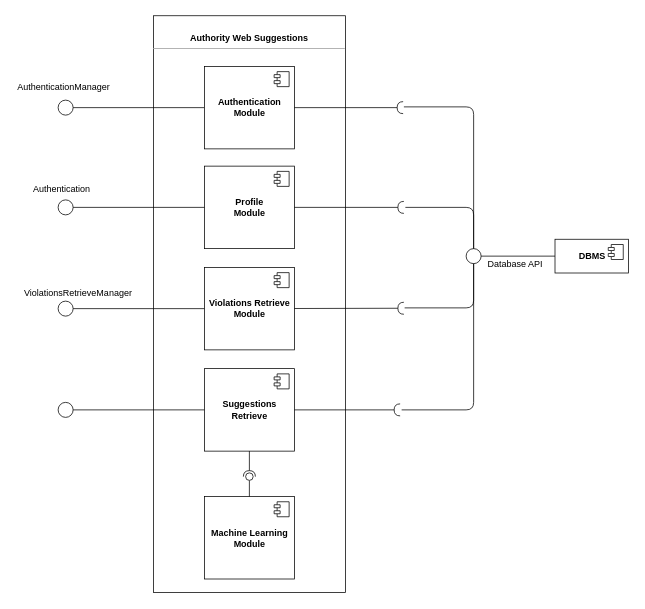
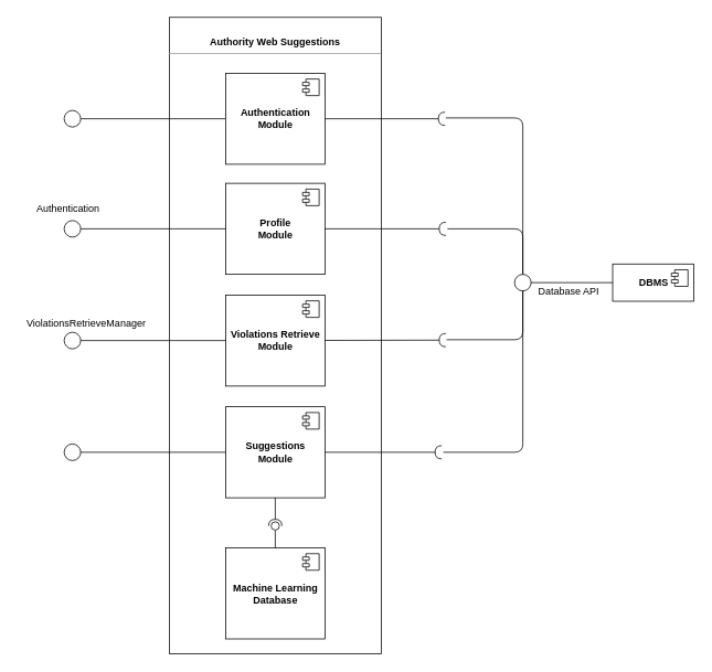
  <mxCell id="0" />
  <mxCell id="1" parent="0" />
  <mxCell id="2" value="&lt;p style=&quot;margin: 0px ; margin-top: 4px ; text-align: center&quot;&gt;&lt;b&gt;&lt;br&gt;&lt;/b&gt;&lt;/p&gt;&lt;p style=&quot;margin: 0px ; margin-top: 4px ; text-align: center&quot;&gt;&lt;b&gt;Authority Web Suggestions&lt;/b&gt;&lt;br&gt;&lt;/p&gt;&lt;hr size=&quot;1&quot;&gt;&lt;p style=&quot;margin: 0px ; margin-left: 4px&quot;&gt;&lt;br&gt;&lt;/p&gt;" style="verticalAlign=top;align=left;overflow=fill;fontSize=12;fontFamily=Helvetica;html=1;" parent="1" vertex="1"><mxGeometry x="204" y="20.5" width="256" height="769" as="geometry" /></mxCell>
  <mxCell id="3" value="&lt;b&gt;Profile&lt;br&gt;Module&lt;br&gt;&lt;/b&gt;" style="html=1;" parent="1" vertex="1"><mxGeometry x="272" y="221" width="120" height="110" as="geometry" /></mxCell>
  <mxCell id="4" value="" style="shape=component;jettyWidth=8;jettyHeight=4;" parent="3" vertex="1"><mxGeometry x="1" width="20" height="20" relative="1" as="geometry"><mxPoint x="-27" y="7" as="offset" /></mxGeometry></mxCell>
  <mxCell id="5" value="" style="edgeStyle=orthogonalEdgeStyle;rounded=0;orthogonalLoop=1;jettySize=auto;html=1;endArrow=none;endFill=0;exitX=1;exitY=0.5;exitDx=0;exitDy=0;exitPerimeter=0;" parent="1" source="6" target="13" edge="1"><mxGeometry relative="1" as="geometry"><mxPoint x="207" y="131.143" as="sourcePoint" /><mxPoint x="272" y="131" as="targetPoint" /><Array as="points" /></mxGeometry></mxCell>
  <mxCell id="6" value="" style="verticalLabelPosition=bottom;verticalAlign=top;html=1;strokeWidth=1;shape=mxgraph.flowchart.on-page_reference;fillColor=none;strokeColor=#000000;" parent="1" vertex="1"><mxGeometry x="77" y="133" width="20" height="20" as="geometry" /></mxCell>
- <mxCell id="7" value="&lt;b&gt;Suggestions&lt;br&gt;Retrieve&lt;br&gt;&lt;/b&gt;" style="html=1;" parent="1" vertex="1"><mxGeometry x="272" y="491" width="120" height="110" as="geometry" /></mxCell>
+ <mxCell id="7" value="&lt;b&gt;Suggestions&lt;br&gt;Module&lt;br&gt;&lt;/b&gt;" style="html=1;" parent="1" vertex="1"><mxGeometry x="272" y="491" width="120" height="110" as="geometry" /></mxCell>
  <mxCell id="8" value="" style="shape=component;jettyWidth=8;jettyHeight=4;" parent="7" vertex="1"><mxGeometry x="1" width="20" height="20" relative="1" as="geometry"><mxPoint x="-27" y="7" as="offset" /></mxGeometry></mxCell>
  <mxCell id="9" value="" style="edgeStyle=orthogonalEdgeStyle;rounded=0;orthogonalLoop=1;jettySize=auto;html=1;endArrow=none;endFill=0;" parent="1" source="10" target="3" edge="1"><mxGeometry relative="1" as="geometry"><mxPoint x="177" y="406" as="targetPoint" /></mxGeometry></mxCell>
  <mxCell id="10" value="" style="verticalLabelPosition=bottom;verticalAlign=top;html=1;strokeWidth=1;shape=mxgraph.flowchart.on-page_reference;fillColor=none;strokeColor=#000000;" parent="1" vertex="1"><mxGeometry x="77" y="266" width="20" height="20" as="geometry" /></mxCell>
  <mxCell id="11" value="" style="edgeStyle=orthogonalEdgeStyle;rounded=0;orthogonalLoop=1;jettySize=auto;html=1;endArrow=none;endFill=0;entryX=0;entryY=0.5;entryDx=0;entryDy=0;" parent="1" source="12" target="7" edge="1"><mxGeometry relative="1" as="geometry"><mxPoint x="177" y="536" as="targetPoint" /></mxGeometry></mxCell>
  <mxCell id="12" value="" style="verticalLabelPosition=bottom;verticalAlign=top;html=1;strokeWidth=1;shape=mxgraph.flowchart.on-page_reference;fillColor=none;strokeColor=#000000;" parent="1" vertex="1"><mxGeometry x="77" y="536" width="20" height="20" as="geometry" /></mxCell>
  <mxCell id="13" value="&lt;b&gt;Authentication&lt;br&gt;Module&lt;/b&gt;" style="html=1;" parent="1" vertex="1"><mxGeometry x="272" y="88" width="120" height="110" as="geometry" /></mxCell>
  <mxCell id="14" value="" style="shape=component;jettyWidth=8;jettyHeight=4;" parent="13" vertex="1"><mxGeometry x="1" width="20" height="20" relative="1" as="geometry"><mxPoint x="-27" y="7" as="offset" /></mxGeometry></mxCell>
  <mxCell id="15" value="&lt;b&gt;DBMS&lt;br&gt;&lt;/b&gt;" style="html=1;" parent="1" vertex="1"><mxGeometry x="739.5" y="318.5" width="98" height="45" as="geometry" /></mxCell>
  <mxCell id="16" value="" style="shape=component;jettyWidth=8;jettyHeight=4;" parent="15" vertex="1"><mxGeometry x="1" width="20" height="20" relative="1" as="geometry"><mxPoint x="-27" y="7" as="offset" /></mxGeometry></mxCell>
  <mxCell id="17" value="" style="edgeStyle=orthogonalEdgeStyle;rounded=0;jumpStyle=none;orthogonalLoop=1;jettySize=auto;html=1;endArrow=none;endFill=0;" parent="1" source="19" target="15" edge="1"><mxGeometry relative="1" as="geometry"><mxPoint x="902" y="264" as="targetPoint" /></mxGeometry></mxCell>
  <mxCell id="18" value="" style="edgeStyle=orthogonalEdgeStyle;rounded=1;orthogonalLoop=1;jettySize=auto;html=1;endArrow=none;endFill=0;" edge="1" parent="1" source="19"><mxGeometry relative="1" as="geometry"><mxPoint x="535" y="546" as="targetPoint" /><Array as="points"><mxPoint x="631" y="546" /></Array></mxGeometry></mxCell>
  <mxCell id="19" value="" style="verticalLabelPosition=bottom;verticalAlign=top;html=1;strokeWidth=1;shape=mxgraph.flowchart.on-page_reference;fillColor=none;strokeColor=#000000;" parent="1" vertex="1"><mxGeometry x="621" y="331" width="20" height="20" as="geometry" /></mxCell>
  <mxCell id="20" value="Database API" style="text;html=1;resizable=0;points=[];autosize=1;align=left;verticalAlign=top;spacingTop=-4;" parent="1" vertex="1"><mxGeometry x="647.5" y="342" width="84" height="14" as="geometry" /></mxCell>
- <mxCell id="21" value="AuthenticationManager" style="text;html=1;resizable=0;points=[];autosize=1;align=left;verticalAlign=top;spacingTop=-4;" parent="1" vertex="1"><mxGeometry x="20.5" y="105.5" width="133" height="14" as="geometry" /></mxCell>
  <mxCell id="22" value="Authentication" style="text;html=1;resizable=0;points=[];autosize=1;align=left;verticalAlign=top;spacingTop=-4;" parent="1" vertex="1"><mxGeometry x="41.5" y="241.5" width="91" height="14" as="geometry" /></mxCell>
  <mxCell id="23" value="" style="rounded=0;orthogonalLoop=1;jettySize=auto;html=1;endArrow=halfCircle;endFill=0;entryX=0.5;entryY=0.5;entryDx=0;entryDy=0;endSize=6;strokeWidth=1;" edge="1" parent="1" source="13"><mxGeometry relative="1" as="geometry"><mxPoint x="520" y="143" as="sourcePoint" /><mxPoint x="537" y="143" as="targetPoint" /></mxGeometry></mxCell>
  <mxCell id="24" value="" style="rounded=0;orthogonalLoop=1;jettySize=auto;html=1;endArrow=halfCircle;endFill=0;endSize=6;strokeWidth=1;exitX=1;exitY=0.5;exitDx=0;exitDy=0;" edge="1" parent="1" source="7"><mxGeometry relative="1" as="geometry"><mxPoint x="671" y="491" as="sourcePoint" /><mxPoint x="533" y="546" as="targetPoint" /></mxGeometry></mxCell>
  <mxCell id="25" value="" style="rounded=0;orthogonalLoop=1;jettySize=auto;html=1;endArrow=halfCircle;endFill=0;endSize=6;strokeWidth=1;" edge="1" parent="1" source="3"><mxGeometry relative="1" as="geometry"><mxPoint x="397" y="276" as="sourcePoint" /><mxPoint x="538" y="276" as="targetPoint" /></mxGeometry></mxCell>
  <mxCell id="26" value="" style="endArrow=none;html=1;entryX=0.5;entryY=0;entryDx=0;entryDy=0;entryPerimeter=0;" edge="1" parent="1" target="19"><mxGeometry width="50" height="50" relative="1" as="geometry"><mxPoint x="540" y="276" as="sourcePoint" /><mxPoint x="654" y="284" as="targetPoint" /><Array as="points"><mxPoint x="631" y="276" /></Array></mxGeometry></mxCell>
  <mxCell id="27" value="" style="endArrow=none;html=1;entryX=0.5;entryY=0;entryDx=0;entryDy=0;entryPerimeter=0;" edge="1" parent="1" target="19"><mxGeometry width="50" height="50" relative="1" as="geometry"><mxPoint x="538" y="142" as="sourcePoint" /><mxPoint x="599" y="131" as="targetPoint" /><Array as="points"><mxPoint x="631" y="142" /></Array></mxGeometry></mxCell>
  <mxCell id="28" value="&lt;b&gt;Violations Retrieve&lt;br&gt;Module&lt;br&gt;&lt;/b&gt;" style="html=1;" vertex="1" parent="1"><mxGeometry x="272" y="356" width="120" height="110" as="geometry" /></mxCell>
  <mxCell id="29" value="" style="shape=component;jettyWidth=8;jettyHeight=4;" vertex="1" parent="28"><mxGeometry x="1" width="20" height="20" relative="1" as="geometry"><mxPoint x="-27" y="7" as="offset" /></mxGeometry></mxCell>
  <mxCell id="30" value="" style="rounded=0;orthogonalLoop=1;jettySize=auto;html=1;endArrow=halfCircle;endFill=0;endSize=6;strokeWidth=1;" edge="1" parent="1" source="28"><mxGeometry relative="1" as="geometry"><mxPoint x="392" y="410.5" as="sourcePoint" /><mxPoint x="538" y="410.5" as="targetPoint" /></mxGeometry></mxCell>
  <mxCell id="31" value="" style="endArrow=none;html=1;entryX=0.5;entryY=1;entryDx=0;entryDy=0;entryPerimeter=0;" edge="1" parent="1" target="19"><mxGeometry width="50" height="50" relative="1" as="geometry"><mxPoint x="539" y="410" as="sourcePoint" /><mxPoint x="812" y="410" as="targetPoint" /><Array as="points"><mxPoint x="631" y="410" /></Array></mxGeometry></mxCell>
- <mxCell id="32" value="&lt;b&gt;Machine Learning&lt;br&gt;Module&lt;br&gt;&lt;/b&gt;" style="html=1;" vertex="1" parent="1"><mxGeometry x="272" y="661.5" width="120" height="110" as="geometry" /></mxCell>
+ <mxCell id="32" value="&lt;b&gt;Machine Learning&lt;br&gt;Database&lt;br&gt;&lt;/b&gt;" style="html=1;" vertex="1" parent="1"><mxGeometry x="272" y="661.5" width="120" height="110" as="geometry" /></mxCell>
  <mxCell id="33" value="" style="shape=component;jettyWidth=8;jettyHeight=4;" vertex="1" parent="32"><mxGeometry x="1" width="20" height="20" relative="1" as="geometry"><mxPoint x="-27" y="7" as="offset" /></mxGeometry></mxCell>
  <mxCell id="34" value="" style="rounded=0;orthogonalLoop=1;jettySize=auto;html=1;endArrow=none;endFill=0;exitX=0.5;exitY=0;exitDx=0;exitDy=0;" edge="1" target="36" parent="1" source="32"><mxGeometry relative="1" as="geometry"><mxPoint x="316" y="633" as="sourcePoint" /></mxGeometry></mxCell>
  <mxCell id="35" value="" style="rounded=0;orthogonalLoop=1;jettySize=auto;html=1;endArrow=halfCircle;endFill=0;entryX=0.5;entryY=0.5;entryDx=0;entryDy=0;endSize=6;strokeWidth=1;exitX=0.5;exitY=1;exitDx=0;exitDy=0;" edge="1" target="36" parent="1" source="7"><mxGeometry relative="1" as="geometry"><mxPoint x="356" y="633" as="sourcePoint" /></mxGeometry></mxCell>
  <mxCell id="36" value="" style="ellipse;whiteSpace=wrap;html=1;fontFamily=Helvetica;fontSize=12;fontColor=#000000;align=center;strokeColor=#000000;fillColor=#ffffff;points=[];aspect=fixed;resizable=0;" vertex="1" parent="1"><mxGeometry x="327" y="630" width="10" height="10" as="geometry" /></mxCell>
  <mxCell id="37" value="" style="verticalLabelPosition=bottom;verticalAlign=top;html=1;strokeWidth=1;shape=mxgraph.flowchart.on-page_reference;fillColor=none;strokeColor=#000000;" vertex="1" parent="1"><mxGeometry x="77" y="401" width="20" height="20" as="geometry" /></mxCell>
  <mxCell id="38" value="" style="endArrow=none;html=1;exitX=1;exitY=0.5;exitDx=0;exitDy=0;exitPerimeter=0;entryX=0;entryY=0.5;entryDx=0;entryDy=0;" edge="1" parent="1" source="37" target="28"><mxGeometry width="50" height="50" relative="1" as="geometry"><mxPoint x="96" y="441" as="sourcePoint" /><mxPoint x="146" y="391" as="targetPoint" /></mxGeometry></mxCell>
  <mxCell id="39" value="ViolationsRetrieveManager" style="text;html=1;resizable=0;points=[];autosize=1;align=left;verticalAlign=top;spacingTop=-4;" vertex="1" parent="1"><mxGeometry x="30" y="379.5" width="154" height="14" as="geometry" /></mxCell>
